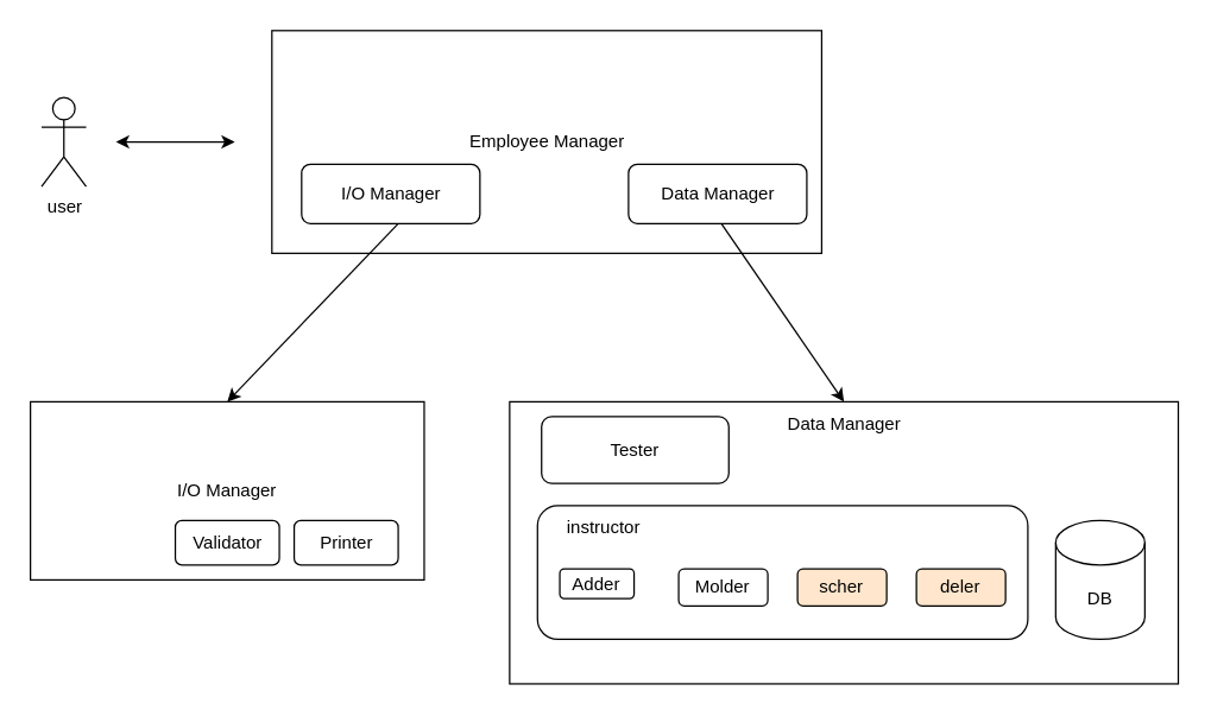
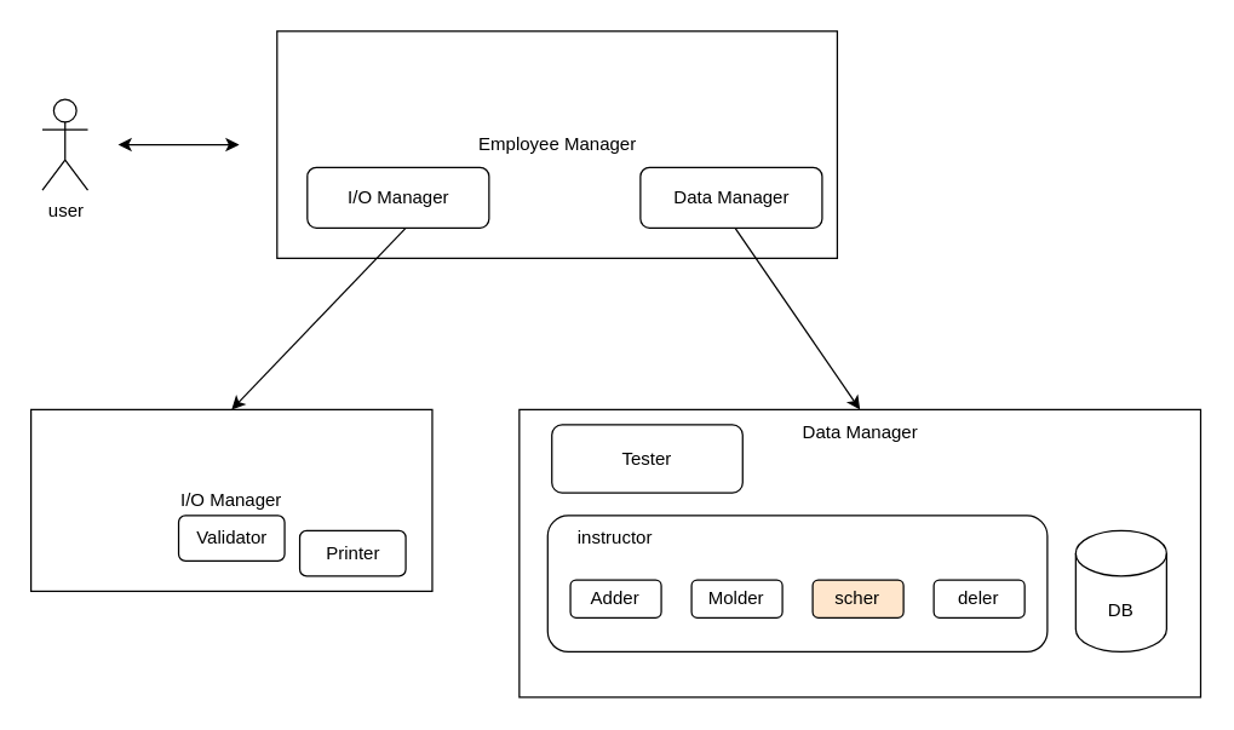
  <mxCell id="0" />
  <mxCell id="1" parent="0" />
  <mxCell id="2" value="" style="rounded=0;whiteSpace=wrap;html=1;" vertex="1" parent="1"><mxGeometry x="342.5" y="270" width="450" height="190" as="geometry" /></mxCell>
  <mxCell id="3" value="I/O Manager" style="rounded=0;whiteSpace=wrap;html=1;" vertex="1" parent="1"><mxGeometry x="20" y="270" width="265" height="120" as="geometry" /></mxCell>
  <mxCell id="4" value="&lt;span&gt;Employee Manager&lt;/span&gt;" style="rounded=0;whiteSpace=wrap;html=1;" vertex="1" parent="1"><mxGeometry x="182.5" y="20" width="370" height="150" as="geometry" /></mxCell>
  <mxCell id="5" value="Data Manager" style="rounded=1;whiteSpace=wrap;html=1;" vertex="1" parent="1"><mxGeometry x="422.5" y="110" width="120" height="40" as="geometry" /></mxCell>
  <mxCell id="6" value="user" style="shape=umlActor;verticalLabelPosition=bottom;verticalAlign=top;html=1;outlineConnect=0;" vertex="1" parent="1"><mxGeometry x="27.5" y="65" width="30" height="60" as="geometry" /></mxCell>
  <mxCell id="7" value="" style="rounded=1;whiteSpace=wrap;html=1;" vertex="1" parent="1"><mxGeometry x="361.25" y="340" width="330" height="90" as="geometry" /></mxCell>
  <mxCell id="8" value="" style="endArrow=classic;startArrow=classic;html=1;rounded=0;" edge="1" parent="1"><mxGeometry width="50" height="50" relative="1" as="geometry"><mxPoint x="77.5" y="95" as="sourcePoint" /><mxPoint x="157.5" y="95" as="targetPoint" /></mxGeometry></mxCell>
  <mxCell id="9" value="I/O Manager" style="rounded=1;whiteSpace=wrap;html=1;" vertex="1" parent="1"><mxGeometry x="202.5" y="110" width="120" height="40" as="geometry" /></mxCell>
- <mxCell id="10" value="Validator" style="rounded=1;whiteSpace=wrap;html=1;" vertex="1" parent="1"><mxGeometry x="117.5" y="350" width="70" height="30" as="geometry" /></mxCell>
+ <mxCell id="10" value="Validator" style="rounded=1;whiteSpace=wrap;html=1;" vertex="1" parent="1"><mxGeometry x="117.5" y="340" width="70" height="30" as="geometry" /></mxCell>
  <mxCell id="11" value="Printer" style="rounded=1;whiteSpace=wrap;html=1;" vertex="1" parent="1"><mxGeometry x="197.5" y="350" width="70" height="30" as="geometry" /></mxCell>
- <mxCell id="12" value="Adder" style="rounded=1;whiteSpace=wrap;html=1;" vertex="1" parent="1"><mxGeometry x="376.25" y="382.5" width="50" height="20" as="geometry" /></mxCell>
+ <mxCell id="12" value="Adder" style="rounded=1;whiteSpace=wrap;html=1;" vertex="1" parent="1"><mxGeometry x="376.25" y="382.5" width="60" height="25" as="geometry" /></mxCell>
  <mxCell id="13" value="Molder" style="rounded=1;whiteSpace=wrap;html=1;" vertex="1" parent="1"><mxGeometry x="456.25" y="382.5" width="60" height="25" as="geometry" /></mxCell>
  <mxCell id="14" value="DB" style="shape=cylinder3;whiteSpace=wrap;html=1;boundedLbl=1;backgroundOutline=1;size=15;" vertex="1" parent="1"><mxGeometry x="710" y="350" width="60" height="80" as="geometry" /></mxCell>
  <mxCell id="15" value="" style="endArrow=classic;html=1;rounded=0;entryX=0.5;entryY=0;entryDx=0;entryDy=0;" edge="1" parent="1" target="3"><mxGeometry width="50" height="50" relative="1" as="geometry"><mxPoint x="267.5" y="150" as="sourcePoint" /><mxPoint x="317.5" y="100" as="targetPoint" /></mxGeometry></mxCell>
  <mxCell id="16" value="" style="endArrow=classic;html=1;rounded=0;entryX=0.5;entryY=0;entryDx=0;entryDy=0;" edge="1" parent="1" target="2"><mxGeometry width="50" height="50" relative="1" as="geometry"><mxPoint x="485" y="150" as="sourcePoint" /><mxPoint x="370" y="270" as="targetPoint" /></mxGeometry></mxCell>
  <mxCell id="17" value="Tester" style="rounded=1;whiteSpace=wrap;html=1;" vertex="1" parent="1"><mxGeometry x="364" y="280" width="126" height="45" as="geometry" /></mxCell>
- <mxCell id="18" value="deler" style="rounded=1;whiteSpace=wrap;html=1;fillColor=#ffe6cc;" vertex="1" parent="1"><mxGeometry x="616.25" y="382.5" width="60" height="25" as="geometry" /></mxCell>
+ <mxCell id="18" value="deler" style="rounded=1;whiteSpace=wrap;html=1;" vertex="1" parent="1"><mxGeometry x="616.25" y="382.5" width="60" height="25" as="geometry" /></mxCell>
  <mxCell id="19" value="scher" style="rounded=1;whiteSpace=wrap;html=1;fillColor=#ffe6cc;" vertex="1" parent="1"><mxGeometry x="536.25" y="382.5" width="60" height="25" as="geometry" /></mxCell>
  <mxCell id="20" value="instructor" style="text;html=1;strokeColor=none;fillColor=none;align=center;verticalAlign=middle;whiteSpace=wrap;rounded=0;" vertex="1" parent="1"><mxGeometry x="376.25" y="340" width="60" height="30" as="geometry" /></mxCell>
  <mxCell id="21" value="Data Manager" style="text;html=1;strokeColor=none;fillColor=none;align=center;verticalAlign=middle;whiteSpace=wrap;rounded=0;" vertex="1" parent="1"><mxGeometry x="477.5" y="270" width="180" height="30" as="geometry" /></mxCell>
